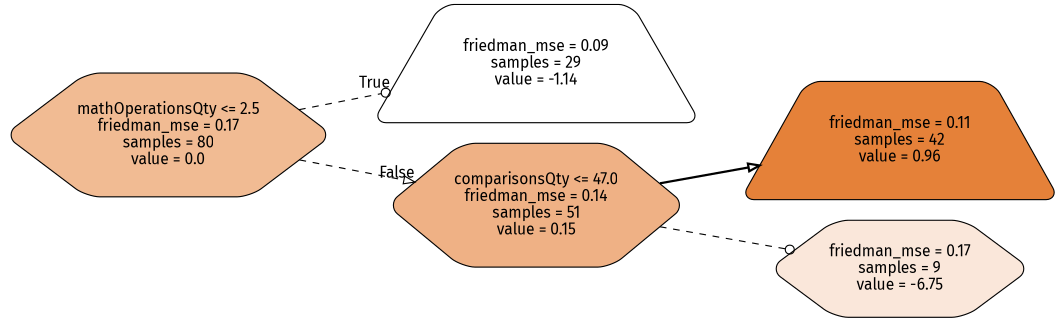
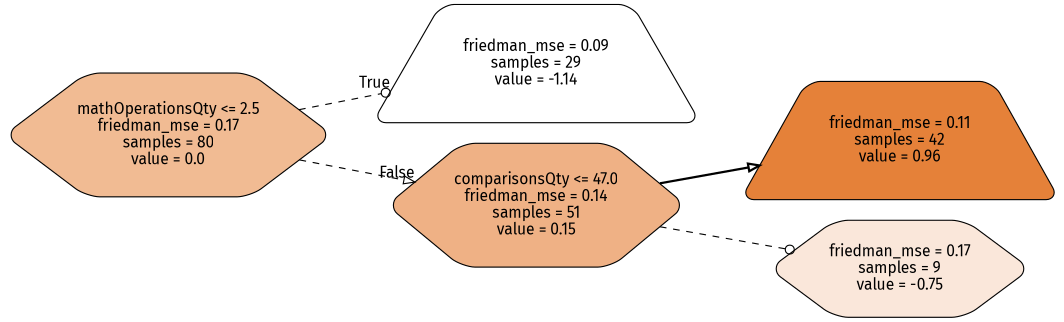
  digraph {
    rankdir=LR
    fontname="Fira Sans"
    node [color=black fontname="Fira Sans" shape=hexagon style="filled, rounded"]
    edge [fontname="Fira Sans" style=dashed arrowhead=odot]
    n1 [fillcolor="#f1bb93" label="mathOperationsQty <= 2.5\nfriedman_mse = 0.17\nsamples = 80\nvalue = 0.0"]
    n2 [fillcolor="#ffffff" label="friedman_mse = 0.09\nsamples = 29\nvalue = -1.14" shape=trapezium]
    n3 [fillcolor="#efb185" label="comparisonsQty <= 47.0\nfriedman_mse = 0.14\nsamples = 51\nvalue = 0.15"]
    n4 [fillcolor="#e58139" label="friedman_mse = 0.11\nsamples = 42\nvalue = 0.96" shape=trapezium]
-   n5 [fillcolor="#fae7da" label="friedman_mse = 0.17\nsamples = 9\nvalue = -6.75"]
+   n5 [fillcolor="#fae7da" label="friedman_mse = 0.17\nsamples = 9\nvalue = -0.75"]
    n1 -> n2 [headlabel=True labelangle=45 labeldistance=2.5]
    n1 -> n3 [headlabel=False labelangle=-45 labeldistance=2.5 arrowhead=onormal]
    n3 -> n4 [style=bold arrowhead=onormal]
    n3 -> n5
  }
